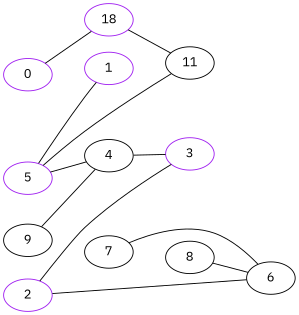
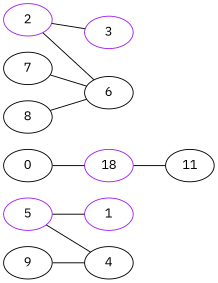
  strict graph {
    fontname="IBM Plex Sans"
    rankdir=LR
    node [color=black fontname="IBM Plex Sans" weight=0]
    edge [fontname="IBM Plex Sans" weight=0]
    5 [color=purple]
    1 [color=purple]
    4
    11
    3 [color=purple]
    2 [color=purple]
    6
    9
    n9 [color=purple label=18]
-   0 [color=purple]
+   0
    7
    8
    5 -- 1
    5 -- 4
-   5 -- 11
-   4 -- 3
    2 -- 3
    2 -- 6
    9 -- 4
    n9 -- 11
    0 -- n9
    7 -- 6
    8 -- 6
  }
